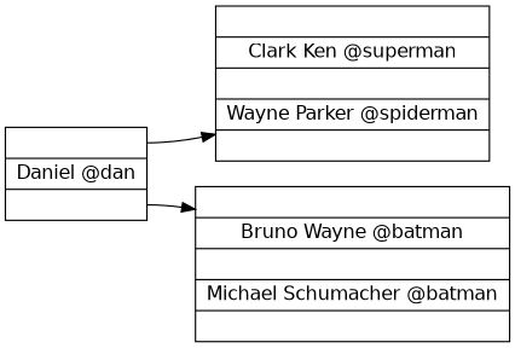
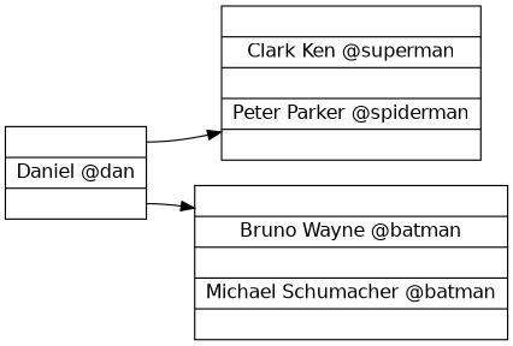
  digraph {
    fontname="DejaVu Sans"
    rankdir=LR
    node [fontname="DejaVu Sans" shape=record]
    edge [fontname="DejaVu Sans"]
    n1 [label="<f0>|<f1>Daniel @dan|<f2>"]
-   n2 [label="<f0>|<f1>Clark Ken @superman|<f2>|<f3>Wayne Parker @spiderman|<f4>"]
+   n2 [label="<f0>|<f1>Clark Ken @superman|<f2>|<f3>Peter Parker @spiderman|<f4>"]
    n3 [label="<f0>|<f1>Bruno Wayne @batman|<f2>|<f3>Michael Schumacher @batman|<f4>"]
    n1 -> n2 [tailport=f0]
    n1 -> n3 [tailport=f2]
  }
